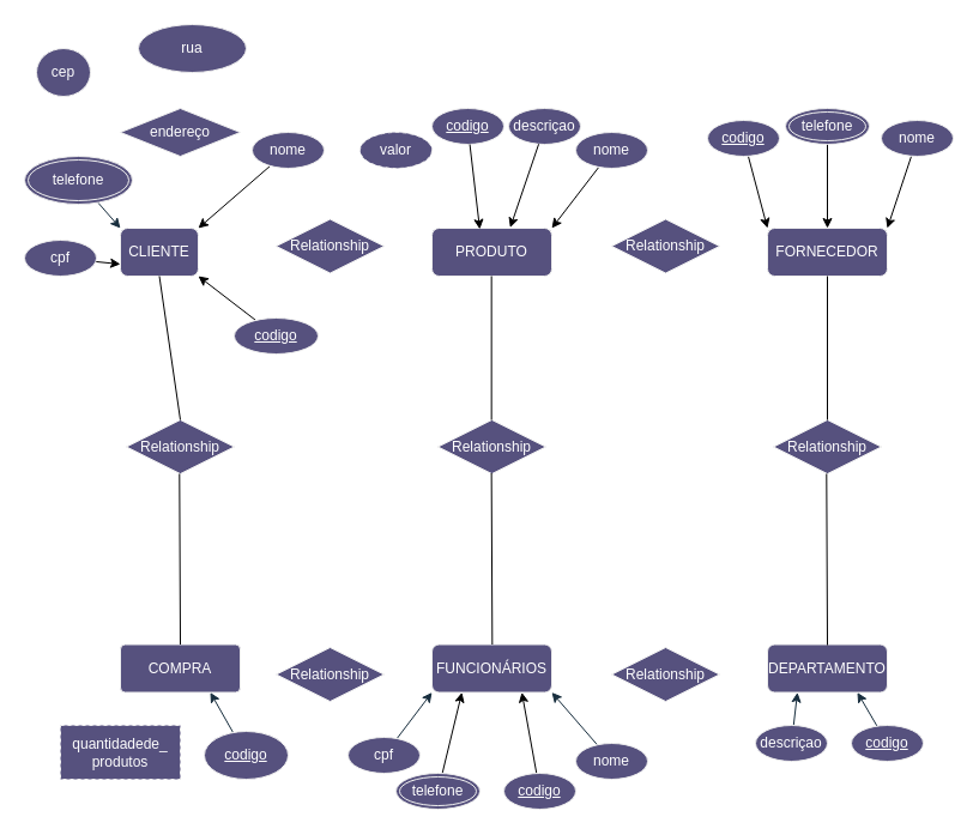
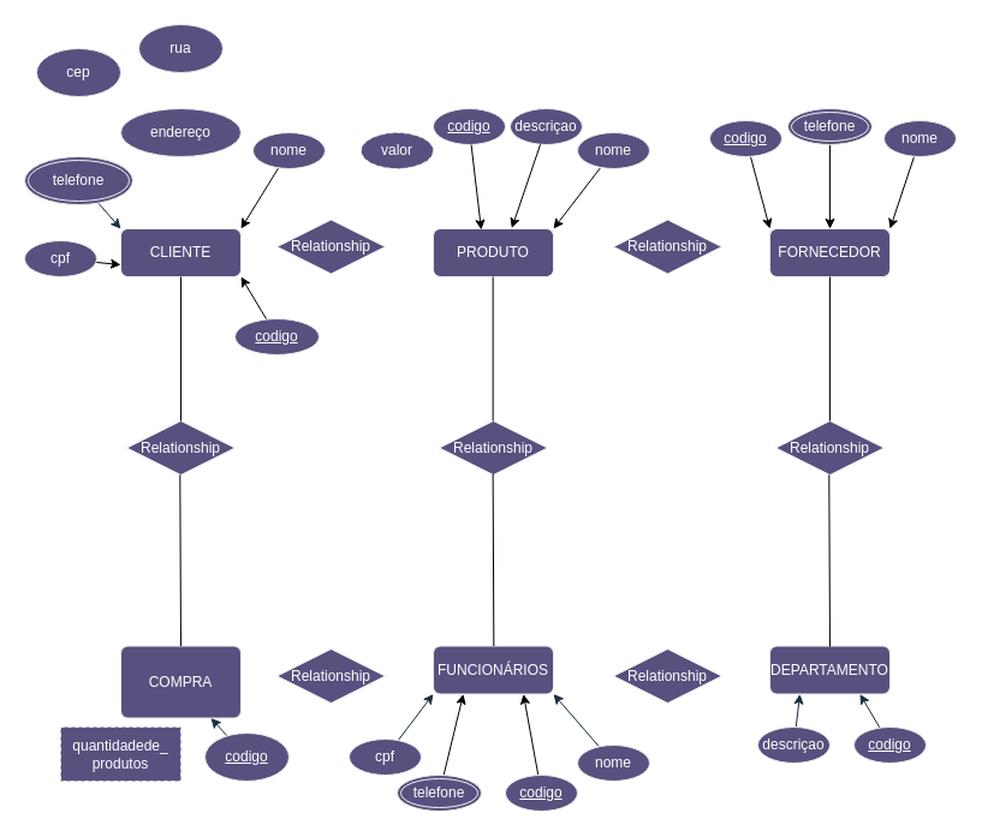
  <mxCell id="0" />
  <mxCell id="1" parent="0" />
  <mxCell id="2" value="DEPARTAMENTO" style="whiteSpace=wrap;html=1;align=center;fillColor=#56517E;fontColor=#FFFFFF;rounded=1;labelBackgroundColor=none;strokeColor=#EEEEEE;" vertex="1" parent="1"><mxGeometry x="640" y="537.5" width="100" height="40" as="geometry" /></mxCell>
  <mxCell id="3" value="FUNCIONÁRIOS" style="whiteSpace=wrap;html=1;align=center;fontColor=#FFFFFF;strokeColor=#EEEEEE;fillColor=#56517E;rounded=1;labelBackgroundColor=none;" vertex="1" parent="1"><mxGeometry x="360" y="537.5" width="100" height="40" as="geometry" /></mxCell>
- <mxCell id="4" value="CLIENTE" style="whiteSpace=wrap;html=1;align=center;fillColor=#56517E;fontColor=#FFFFFF;rounded=1;labelBackgroundColor=none;strokeColor=#EEEEEE;" vertex="1" parent="1"><mxGeometry x="100" y="190" width="65" height="40" as="geometry" /></mxCell>
+ <mxCell id="4" value="CLIENTE" style="whiteSpace=wrap;html=1;align=center;fillColor=#56517E;fontColor=#FFFFFF;rounded=1;labelBackgroundColor=none;strokeColor=#EEEEEE;" vertex="1" parent="1"><mxGeometry x="100" y="190" width="100" height="40" as="geometry" /></mxCell>
  <mxCell id="5" value="FORNECEDOR" style="whiteSpace=wrap;html=1;align=center;fillColor=#56517E;fontColor=#FFFFFF;rounded=1;labelBackgroundColor=none;strokeColor=#EEEEEE;" vertex="1" parent="1"><mxGeometry x="640" y="190" width="100" height="40" as="geometry" /></mxCell>
  <mxCell id="6" value="PRODUTO" style="whiteSpace=wrap;html=1;align=center;fillColor=#56517E;fontColor=#FFFFFF;rounded=1;labelBackgroundColor=none;strokeColor=#EEEEEE;" vertex="1" parent="1"><mxGeometry x="360" y="190" width="100" height="40" as="geometry" /></mxCell>
- <mxCell id="7" value="COMPRA" style="rounded=1;arcSize=10;whiteSpace=wrap;html=1;align=center;labelBackgroundColor=none;strokeColor=#EEEEEE;fillColor=#56517E;fontColor=#FFFFFF;" vertex="1" parent="1"><mxGeometry x="100" y="537.5" width="100" height="40" as="geometry" /></mxCell>
+ <mxCell id="7" value="COMPRA" style="rounded=1;arcSize=10;whiteSpace=wrap;html=1;align=center;labelBackgroundColor=none;strokeColor=#EEEEEE;fillColor=#56517E;fontColor=#FFFFFF;" vertex="1" parent="1"><mxGeometry x="100" y="537.5" width="100" height="60" as="geometry" /></mxCell>
  <mxCell id="8" style="edgeStyle=none;rounded=0;orthogonalLoop=1;jettySize=auto;html=1;entryX=1;entryY=0;entryDx=0;entryDy=0;" edge="1" parent="1" source="9" target="4"><mxGeometry relative="1" as="geometry" /></mxCell>
  <mxCell id="9" value="nome" style="ellipse;whiteSpace=wrap;html=1;align=center;rounded=1;labelBackgroundColor=none;fillColor=#56517E;strokeColor=#EEEEEE;fontColor=#FFFFFF;" vertex="1" parent="1"><mxGeometry x="210" y="110" width="60" height="30" as="geometry" /></mxCell>
  <mxCell id="10" style="edgeStyle=none;rounded=0;orthogonalLoop=1;jettySize=auto;html=1;entryX=0;entryY=0.75;entryDx=0;entryDy=0;" edge="1" parent="1" source="11" target="4"><mxGeometry relative="1" as="geometry" /></mxCell>
  <mxCell id="11" value="cpf" style="ellipse;whiteSpace=wrap;html=1;align=center;rounded=1;labelBackgroundColor=none;fillColor=#56517E;strokeColor=#EEEEEE;fontColor=#FFFFFF;" vertex="1" parent="1"><mxGeometry x="20" y="200" width="60" height="30" as="geometry" /></mxCell>
  <mxCell id="12" style="edgeStyle=none;rounded=1;orthogonalLoop=1;jettySize=auto;html=1;entryX=0.75;entryY=1;entryDx=0;entryDy=0;labelBackgroundColor=none;strokeColor=#182E3E;fontColor=default;" edge="1" parent="1" source="13" target="7"><mxGeometry relative="1" as="geometry" /></mxCell>
  <mxCell id="13" value="codigo" style="ellipse;whiteSpace=wrap;html=1;align=center;fontStyle=4;rounded=1;labelBackgroundColor=none;fillColor=#56517E;strokeColor=#EEEEEE;fontColor=#FFFFFF;" vertex="1" parent="1"><mxGeometry x="170" y="610" width="70" height="40" as="geometry" /></mxCell>
  <mxCell id="14" style="edgeStyle=none;rounded=0;orthogonalLoop=1;jettySize=auto;html=1;entryX=1;entryY=1;entryDx=0;entryDy=0;" edge="1" parent="1" source="15" target="4"><mxGeometry relative="1" as="geometry" /></mxCell>
  <mxCell id="15" value="codigo" style="ellipse;whiteSpace=wrap;html=1;align=center;fontStyle=4;rounded=1;labelBackgroundColor=none;fillColor=#56517E;strokeColor=#EEEEEE;fontColor=#FFFFFF;" vertex="1" parent="1"><mxGeometry x="195" y="265" width="70" height="30" as="geometry" /></mxCell>
  <mxCell id="16" value="quantidadede_&lt;br&gt;produtos" style="whiteSpace=wrap;html=1;align=center;dashed=1;labelBackgroundColor=none;fillColor=#56517E;strokeColor=#EEEEEE;fontColor=#FFFFFF;rounded=0;" vertex="1" parent="1"><mxGeometry x="50" y="605" width="100" height="45" as="geometry" /></mxCell>
  <mxCell id="17" style="edgeStyle=none;rounded=1;orthogonalLoop=1;jettySize=auto;html=1;entryX=0;entryY=0;entryDx=0;entryDy=0;labelBackgroundColor=none;strokeColor=#182E3E;fontColor=default;" edge="1" parent="1" source="18" target="4"><mxGeometry relative="1" as="geometry" /></mxCell>
  <mxCell id="18" value="telefone" style="ellipse;shape=doubleEllipse;margin=3;whiteSpace=wrap;html=1;align=center;rounded=1;labelBackgroundColor=none;fillColor=#56517E;strokeColor=#EEEEEE;fontColor=#FFFFFF;" vertex="1" parent="1"><mxGeometry x="20" y="130" width="90" height="40" as="geometry" /></mxCell>
- <mxCell id="19" value="endereço" style="rhombus;whiteSpace=wrap;html=1;align=center;labelBackgroundColor=none;fillColor=#56517E;strokeColor=#EEEEEE;fontColor=#FFFFFF;" vertex="1" parent="1"><mxGeometry x="100" y="90" width="100" height="40" as="geometry" /></mxCell>
- <mxCell id="20" value="cep" style="ellipse;whiteSpace=wrap;html=1;align=center;rounded=1;labelBackgroundColor=none;fillColor=#56517E;strokeColor=#EEEEEE;fontColor=#FFFFFF;" vertex="1" parent="1"><mxGeometry x="30" y="40" width="45" height="40" as="geometry" /></mxCell>
- <mxCell id="21" value="rua" style="ellipse;whiteSpace=wrap;html=1;align=center;rounded=1;labelBackgroundColor=none;fillColor=#56517E;strokeColor=#EEEEEE;fontColor=#FFFFFF;" vertex="1" parent="1"><mxGeometry x="115" y="20" width="90" height="40" as="geometry" /></mxCell>
+ <mxCell id="19" value="endereço" style="ellipse;whiteSpace=wrap;html=1;align=center;rounded=1;labelBackgroundColor=none;fillColor=#56517E;strokeColor=#EEEEEE;fontColor=#FFFFFF;" vertex="1" parent="1"><mxGeometry x="100" y="90" width="100" height="40" as="geometry" /></mxCell>
+ <mxCell id="20" value="cep" style="ellipse;whiteSpace=wrap;html=1;align=center;rounded=1;labelBackgroundColor=none;fillColor=#56517E;strokeColor=#EEEEEE;fontColor=#FFFFFF;" vertex="1" parent="1"><mxGeometry x="30" y="40" width="70" height="40" as="geometry" /></mxCell>
+ <mxCell id="21" value="rua" style="ellipse;whiteSpace=wrap;html=1;align=center;rounded=1;labelBackgroundColor=none;fillColor=#56517E;strokeColor=#EEEEEE;fontColor=#FFFFFF;" vertex="1" parent="1"><mxGeometry x="115" y="20" width="70" height="40" as="geometry" /></mxCell>
  <mxCell id="22" value="descriçao" style="ellipse;whiteSpace=wrap;html=1;align=center;fontStyle=0;rounded=1;labelBackgroundColor=none;fillColor=#56517E;strokeColor=#EEEEEE;fontColor=#FFFFFF;" vertex="1" parent="1"><mxGeometry x="424" y="90" width="60" height="30" as="geometry" /></mxCell>
  <mxCell id="23" value="valor" style="ellipse;whiteSpace=wrap;html=1;align=center;rounded=1;labelBackgroundColor=none;fillColor=#56517E;strokeColor=#EEEEEE;fontColor=#FFFFFF;dashed=1;" vertex="1" parent="1"><mxGeometry x="300" y="110" width="60" height="30" as="geometry" /></mxCell>
  <mxCell id="24" style="edgeStyle=none;rounded=0;orthogonalLoop=1;jettySize=auto;html=1;entryX=1;entryY=0;entryDx=0;entryDy=0;" edge="1" parent="1" source="25" target="6"><mxGeometry relative="1" as="geometry" /></mxCell>
  <mxCell id="25" value="nome" style="ellipse;whiteSpace=wrap;html=1;align=center;rounded=1;labelBackgroundColor=none;fillColor=#56517E;strokeColor=#EEEEEE;fontColor=#FFFFFF;" vertex="1" parent="1"><mxGeometry x="480" y="110" width="60" height="30" as="geometry" /></mxCell>
  <mxCell id="26" value="codigo" style="ellipse;whiteSpace=wrap;html=1;align=center;fontStyle=4;rounded=1;labelBackgroundColor=none;fillColor=#56517E;strokeColor=#EEEEEE;fontColor=#FFFFFF;" vertex="1" parent="1"><mxGeometry x="360" y="90" width="60" height="30" as="geometry" /></mxCell>
  <mxCell id="27" style="edgeStyle=none;rounded=1;orthogonalLoop=1;jettySize=auto;html=1;entryX=1;entryY=1;entryDx=0;entryDy=0;labelBackgroundColor=none;strokeColor=#182E3E;fontColor=default;" edge="1" parent="1" source="28" target="3"><mxGeometry relative="1" as="geometry" /></mxCell>
  <mxCell id="28" value="nome" style="ellipse;whiteSpace=wrap;html=1;align=center;rounded=1;labelBackgroundColor=none;fillColor=#56517E;strokeColor=#EEEEEE;fontColor=#FFFFFF;" vertex="1" parent="1"><mxGeometry x="480" y="620" width="60" height="30" as="geometry" /></mxCell>
  <mxCell id="29" style="edgeStyle=none;rounded=0;orthogonalLoop=1;jettySize=auto;html=1;entryX=0.75;entryY=1;entryDx=0;entryDy=0;" edge="1" parent="1" source="30" target="3"><mxGeometry relative="1" as="geometry" /></mxCell>
  <mxCell id="30" value="codigo" style="ellipse;whiteSpace=wrap;html=1;align=center;fontStyle=4;rounded=1;labelBackgroundColor=none;fillColor=#56517E;strokeColor=#EEEEEE;fontColor=#FFFFFF;" vertex="1" parent="1"><mxGeometry x="420" y="645" width="60" height="30" as="geometry" /></mxCell>
  <mxCell id="31" style="edgeStyle=none;rounded=1;orthogonalLoop=1;jettySize=auto;html=1;entryX=0;entryY=1;entryDx=0;entryDy=0;labelBackgroundColor=none;strokeColor=#182E3E;fontColor=default;" edge="1" parent="1" source="32" target="3"><mxGeometry relative="1" as="geometry" /></mxCell>
  <mxCell id="32" value="cpf" style="ellipse;whiteSpace=wrap;html=1;align=center;rounded=1;labelBackgroundColor=none;fillColor=#56517E;strokeColor=#EEEEEE;fontColor=#FFFFFF;" vertex="1" parent="1"><mxGeometry x="290" y="615" width="60" height="30" as="geometry" /></mxCell>
  <mxCell id="33" style="edgeStyle=none;rounded=0;orthogonalLoop=1;jettySize=auto;html=1;entryX=0.25;entryY=1;entryDx=0;entryDy=0;" edge="1" parent="1" source="34" target="3"><mxGeometry relative="1" as="geometry" /></mxCell>
  <mxCell id="34" value="telefone" style="ellipse;shape=doubleEllipse;margin=3;whiteSpace=wrap;html=1;align=center;rounded=1;labelBackgroundColor=none;fillColor=#56517E;strokeColor=#EEEEEE;fontColor=#FFFFFF;" vertex="1" parent="1"><mxGeometry x="330" y="645" width="70" height="30" as="geometry" /></mxCell>
  <mxCell id="35" style="edgeStyle=none;rounded=0;orthogonalLoop=1;jettySize=auto;html=1;entryX=0;entryY=0;entryDx=0;entryDy=0;" edge="1" parent="1" source="36" target="5"><mxGeometry relative="1" as="geometry" /></mxCell>
  <mxCell id="36" value="codigo" style="ellipse;whiteSpace=wrap;html=1;align=center;fontStyle=4;rounded=1;labelBackgroundColor=none;fillColor=#56517E;strokeColor=#EEEEEE;fontColor=#FFFFFF;" vertex="1" parent="1"><mxGeometry x="590" y="100" width="60" height="30" as="geometry" /></mxCell>
  <mxCell id="37" style="edgeStyle=none;rounded=0;orthogonalLoop=1;jettySize=auto;html=1;entryX=1;entryY=0;entryDx=0;entryDy=0;" edge="1" parent="1" source="38" target="5"><mxGeometry relative="1" as="geometry" /></mxCell>
  <mxCell id="38" value="nome" style="ellipse;whiteSpace=wrap;html=1;align=center;rounded=1;labelBackgroundColor=none;fillColor=#56517E;strokeColor=#EEEEEE;fontColor=#FFFFFF;" vertex="1" parent="1"><mxGeometry x="735" y="100" width="60" height="30" as="geometry" /></mxCell>
  <mxCell id="39" style="edgeStyle=none;rounded=0;orthogonalLoop=1;jettySize=auto;html=1;entryX=0.5;entryY=0;entryDx=0;entryDy=0;" edge="1" parent="1" source="40" target="5"><mxGeometry relative="1" as="geometry" /></mxCell>
  <mxCell id="40" value="telefone" style="ellipse;shape=doubleEllipse;margin=3;whiteSpace=wrap;html=1;align=center;rounded=1;labelBackgroundColor=none;fillColor=#56517E;strokeColor=#EEEEEE;fontColor=#FFFFFF;" vertex="1" parent="1"><mxGeometry x="655" y="90" width="70" height="30" as="geometry" /></mxCell>
  <mxCell id="41" style="edgeStyle=none;rounded=1;orthogonalLoop=1;jettySize=auto;html=1;entryX=0.25;entryY=1;entryDx=0;entryDy=0;labelBackgroundColor=none;strokeColor=#182E3E;fontColor=default;" edge="1" parent="1" source="42" target="2"><mxGeometry relative="1" as="geometry" /></mxCell>
  <mxCell id="42" value="descriçao" style="ellipse;whiteSpace=wrap;html=1;align=center;rounded=1;labelBackgroundColor=none;fillColor=#56517E;strokeColor=#EEEEEE;fontColor=#FFFFFF;" vertex="1" parent="1"><mxGeometry x="630" y="605" width="60" height="30" as="geometry" /></mxCell>
  <mxCell id="43" style="edgeStyle=none;rounded=1;orthogonalLoop=1;jettySize=auto;html=1;entryX=0.75;entryY=1;entryDx=0;entryDy=0;labelBackgroundColor=none;strokeColor=#182E3E;fontColor=default;" edge="1" parent="1" source="44" target="2"><mxGeometry relative="1" as="geometry" /></mxCell>
  <mxCell id="44" value="codigo" style="ellipse;whiteSpace=wrap;html=1;align=center;fontStyle=4;rounded=1;labelBackgroundColor=none;fillColor=#56517E;strokeColor=#EEEEEE;fontColor=#FFFFFF;" vertex="1" parent="1"><mxGeometry x="710" y="605" width="60" height="30" as="geometry" /></mxCell>
  <mxCell id="45" value="Relationship" style="shape=rhombus;perimeter=rhombusPerimeter;whiteSpace=wrap;html=1;align=center;strokeColor=#EEEEEE;fontColor=#FFFFFF;fillColor=#56517E;rotation=0;" vertex="1" parent="1"><mxGeometry x="230" y="182.5" width="90" height="45" as="geometry" /></mxCell>
  <mxCell id="46" value="Relationship" style="shape=rhombus;perimeter=rhombusPerimeter;whiteSpace=wrap;html=1;align=center;strokeColor=#EEEEEE;fontColor=#FFFFFF;fillColor=#56517E;rotation=0;" vertex="1" parent="1"><mxGeometry x="365" y="350" width="90" height="45" as="geometry" /></mxCell>
  <mxCell id="47" value="Relationship" style="shape=rhombus;perimeter=rhombusPerimeter;whiteSpace=wrap;html=1;align=center;strokeColor=#EEEEEE;fontColor=#FFFFFF;fillColor=#56517E;rotation=0;" vertex="1" parent="1"><mxGeometry x="105" y="350" width="90" height="45" as="geometry" /></mxCell>
  <mxCell id="48" value="Relationship" style="shape=rhombus;perimeter=rhombusPerimeter;whiteSpace=wrap;html=1;align=center;strokeColor=#EEEEEE;fontColor=#FFFFFF;fillColor=#56517E;rotation=0;" vertex="1" parent="1"><mxGeometry x="510" y="182.5" width="90" height="45" as="geometry" /></mxCell>
  <mxCell id="49" value="Relationship" style="shape=rhombus;perimeter=rhombusPerimeter;whiteSpace=wrap;html=1;align=center;strokeColor=#EEEEEE;fontColor=#FFFFFF;fillColor=#56517E;rotation=0;" vertex="1" parent="1"><mxGeometry x="510" y="540" width="90" height="45" as="geometry" /></mxCell>
  <mxCell id="50" value="Relationship" style="shape=rhombus;perimeter=rhombusPerimeter;whiteSpace=wrap;html=1;align=center;strokeColor=#EEEEEE;fontColor=#FFFFFF;fillColor=#56517E;rotation=0;" vertex="1" parent="1"><mxGeometry x="230" y="540" width="90" height="45" as="geometry" /></mxCell>
  <mxCell id="51" value="Relationship" style="shape=rhombus;perimeter=rhombusPerimeter;whiteSpace=wrap;html=1;align=center;strokeColor=#EEEEEE;fontColor=#FFFFFF;fillColor=#56517E;rotation=0;" vertex="1" parent="1"><mxGeometry x="645" y="350" width="90" height="45" as="geometry" /></mxCell>
  <mxCell id="52" style="edgeStyle=none;rounded=0;orthogonalLoop=1;jettySize=auto;html=1;entryX=0.399;entryY=0.021;entryDx=0;entryDy=0;entryPerimeter=0;" edge="1" parent="1" source="26" target="6"><mxGeometry relative="1" as="geometry" /></mxCell>
  <mxCell id="53" style="edgeStyle=none;rounded=0;orthogonalLoop=1;jettySize=auto;html=1;entryX=0.653;entryY=-0.011;entryDx=0;entryDy=0;entryPerimeter=0;" edge="1" parent="1" source="22" target="6"><mxGeometry relative="1" as="geometry" /></mxCell>
  <mxCell id="54" value="" style="endArrow=none;html=1;rounded=0;entryX=0.5;entryY=0;entryDx=0;entryDy=0;exitX=0.5;exitY=1;exitDx=0;exitDy=0;" edge="1" parent="1" source="4" target="47"><mxGeometry relative="1" as="geometry"><mxPoint x="50" y="320" as="sourcePoint" /><mxPoint x="210" y="320" as="targetPoint" /></mxGeometry></mxCell>
  <mxCell id="55" value="" style="endArrow=none;html=1;rounded=0;entryX=0.5;entryY=0;entryDx=0;entryDy=0;exitX=0.5;exitY=1;exitDx=0;exitDy=0;" edge="1" parent="1" target="7"><mxGeometry relative="1" as="geometry"><mxPoint x="149.31" y="395" as="sourcePoint" /><mxPoint x="149.31" y="515" as="targetPoint" /></mxGeometry></mxCell>
  <mxCell id="56" value="" style="endArrow=none;html=1;rounded=0;entryX=0.5;entryY=0;entryDx=0;entryDy=0;exitX=0.5;exitY=1;exitDx=0;exitDy=0;" edge="1" parent="1"><mxGeometry relative="1" as="geometry"><mxPoint x="690" y="230" as="sourcePoint" /><mxPoint x="690" y="350" as="targetPoint" /></mxGeometry></mxCell>
  <mxCell id="57" value="" style="endArrow=none;html=1;rounded=0;entryX=0.5;entryY=0;entryDx=0;entryDy=0;exitX=0.5;exitY=1;exitDx=0;exitDy=0;" edge="1" parent="1"><mxGeometry relative="1" as="geometry"><mxPoint x="409.66" y="230" as="sourcePoint" /><mxPoint x="409.66" y="350" as="targetPoint" /></mxGeometry></mxCell>
  <mxCell id="58" value="" style="endArrow=none;html=1;rounded=0;entryX=0.5;entryY=0;entryDx=0;entryDy=0;exitX=0.5;exitY=1;exitDx=0;exitDy=0;" edge="1" parent="1"><mxGeometry relative="1" as="geometry"><mxPoint x="409.65" y="394.5" as="sourcePoint" /><mxPoint x="410.34" y="537.5" as="targetPoint" /></mxGeometry></mxCell>
  <mxCell id="59" value="" style="endArrow=none;html=1;rounded=0;entryX=0.5;entryY=0;entryDx=0;entryDy=0;exitX=0.5;exitY=1;exitDx=0;exitDy=0;" edge="1" parent="1"><mxGeometry relative="1" as="geometry"><mxPoint x="689.31" y="395" as="sourcePoint" /><mxPoint x="690" y="538" as="targetPoint" /></mxGeometry></mxCell>
